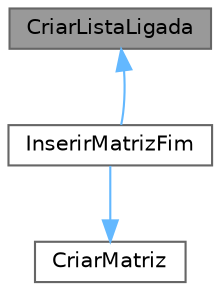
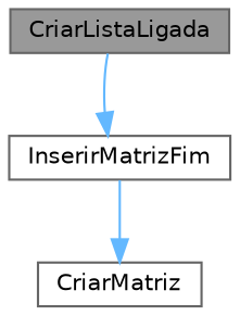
  digraph {
    rankdir=TB
    node [color=grey40 fillcolor=white fontname=Helvetica fontsize=10 shape=box style=filled]
    edge [color=steelblue1 fontname=Helvetica fontsize=10 labelfontname=Helvetica labelfontsize=10 style=solid]
    n1 [color=gray40 fillcolor=grey60 fontcolor=black height=0.2 label=CriarListaLigada width=0.4]
    n2 [height=0.2 label=InserirMatrizFim width=0.4]
    n3 [height=0.2 label=CriarMatriz width=0.4]
-   n2 -> n1
+   n1 -> n2
    n2 -> n3
  }
